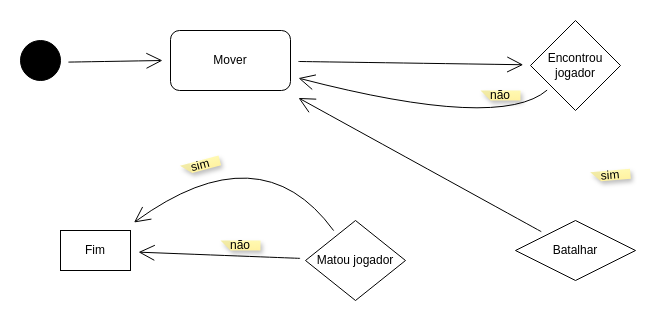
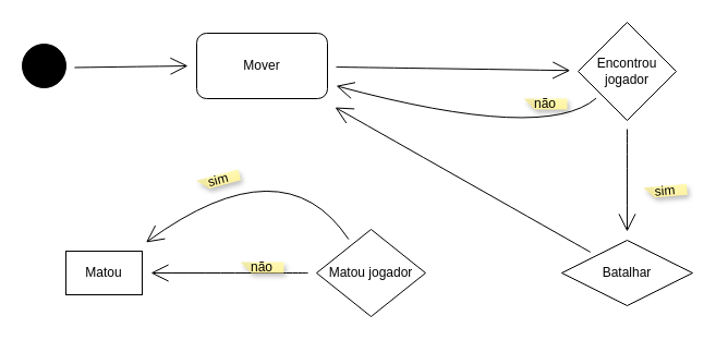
  <mxCell id="0" />
  <mxCell id="1" parent="0" />
  <mxCell id="2" style="edgeStyle=none;curved=1;rounded=0;orthogonalLoop=1;jettySize=auto;html=1;endArrow=open;startSize=14;endSize=14;sourcePerimeterSpacing=8;targetPerimeterSpacing=8;" parent="1" source="3" target="5" edge="1"><mxGeometry relative="1" as="geometry"><mxPoint x="112" y="60" as="targetPoint" /></mxGeometry></mxCell>
  <mxCell id="3" value="" style="ellipse;whiteSpace=wrap;html=1;fillColor=#000000;" parent="1" vertex="1"><mxGeometry x="20" y="40" width="40" height="40" as="geometry" /></mxCell>
  <mxCell id="4" value="" style="edgeStyle=none;curved=1;rounded=0;orthogonalLoop=1;jettySize=auto;html=1;endArrow=open;startSize=14;endSize=14;sourcePerimeterSpacing=8;targetPerimeterSpacing=8;" parent="1" source="5" target="14" edge="1"><mxGeometry relative="1" as="geometry" /></mxCell>
- <mxCell id="5" value="Mover" style="whiteSpace=wrap;html=1;rounded=1;" parent="1" vertex="1"><mxGeometry x="170" y="30" width="120" height="60" as="geometry" /></mxCell>
+ <mxCell id="5" value="Mover" style="whiteSpace=wrap;html=1;rounded=1;" parent="1" vertex="1"><mxGeometry x="180" y="30" width="120" height="60" as="geometry" /></mxCell>
  <mxCell id="6" style="edgeStyle=elbowEdgeStyle;rounded=0;orthogonalLoop=1;jettySize=auto;html=1;entryX=0;entryY=0.5;entryDx=0;entryDy=0;endArrow=open;startSize=14;endSize=14;sourcePerimeterSpacing=8;targetPerimeterSpacing=8;" parent="1" edge="1"><mxGeometry relative="1" as="geometry"><mxPoint x="232.118" y="170" as="sourcePoint" /><mxPoint x="232" y="170" as="targetPoint" /></mxGeometry></mxCell>
+ <mxCell id="7" style="edgeStyle=none;curved=1;rounded=0;orthogonalLoop=1;jettySize=auto;html=1;endArrow=open;startSize=14;endSize=14;sourcePerimeterSpacing=8;targetPerimeterSpacing=8;" parent="1" source="14" target="9" edge="1"><mxGeometry relative="1" as="geometry"><mxPoint x="638" y="60" as="sourcePoint" /></mxGeometry></mxCell>
  <mxCell id="8" style="edgeStyle=none;curved=1;rounded=0;orthogonalLoop=1;jettySize=auto;html=1;endArrow=open;startSize=14;endSize=14;sourcePerimeterSpacing=8;targetPerimeterSpacing=8;" parent="1" source="9" target="5" edge="1"><mxGeometry relative="1" as="geometry" /></mxCell>
  <mxCell id="9" value="Batalhar" style="rhombus;whiteSpace=wrap;html=1;" parent="1" vertex="1"><mxGeometry x="515" y="220" width="120" height="60" as="geometry" /></mxCell>
  <mxCell id="10" value="" style="edgeStyle=none;curved=1;rounded=0;orthogonalLoop=1;jettySize=auto;html=1;endArrow=open;startSize=14;endSize=14;sourcePerimeterSpacing=8;targetPerimeterSpacing=8;" parent="1" source="12" target="15" edge="1"><mxGeometry relative="1" as="geometry"><mxPoint x="130" y="90" as="targetPoint" /><Array as="points"><mxPoint x="260" y="130" /></Array></mxGeometry></mxCell>
  <mxCell id="11" style="edgeStyle=none;curved=1;rounded=0;orthogonalLoop=1;jettySize=auto;html=1;endArrow=open;startSize=14;endSize=14;sourcePerimeterSpacing=8;targetPerimeterSpacing=8;" parent="1" source="12" target="15" edge="1"><mxGeometry relative="1" as="geometry" /></mxCell>
- <mxCell id="12" value="Matou jogador" style="rhombus;whiteSpace=wrap;html=1;" parent="1" vertex="1"><mxGeometry x="305" y="220" width="100" height="80" as="geometry" /></mxCell>
+ <mxCell id="12" value="Matou jogador" style="rhombus;whiteSpace=wrap;html=1;" parent="1" vertex="1"><mxGeometry x="290" y="210" width="100" height="80" as="geometry" /></mxCell>
  <mxCell id="13" style="edgeStyle=none;curved=1;rounded=0;orthogonalLoop=1;jettySize=auto;html=1;endArrow=open;startSize=14;endSize=14;sourcePerimeterSpacing=8;targetPerimeterSpacing=8;" parent="1" source="14" target="5" edge="1"><mxGeometry relative="1" as="geometry"><mxPoint x="460" y="130" as="targetPoint" /><Array as="points"><mxPoint x="500" y="130" /></Array></mxGeometry></mxCell>
  <mxCell id="14" value="Encontrou jogador" style="rhombus;whiteSpace=wrap;html=1;" parent="1" vertex="1"><mxGeometry x="530" width="90" height="90" as="geometry" y="20" /></mxCell>
- <mxCell id="15" value="Fim" style="whiteSpace=wrap;html=1;" parent="1" vertex="1"><mxGeometry x="60" y="230" width="70" height="40" as="geometry" /></mxCell>
+ <mxCell id="15" value="Matou" style="whiteSpace=wrap;html=1;" parent="1" vertex="1"><mxGeometry x="60" y="230" width="70" height="40" as="geometry" /></mxCell>
  <mxCell id="16" value="sim" style="shape=note;whiteSpace=wrap;html=1;backgroundOutline=1;fontColor=#000000;darkOpacity=0.05;fillColor=#FFF9B2;strokeColor=none;fillStyle=solid;direction=west;gradientDirection=north;gradientColor=#FFF2A1;shadow=1;size=20;pointerEvents=1;rotation=-15;" parent="1" vertex="1"><mxGeometry x="180" y="160" width="40" height="10" as="geometry" /></mxCell>
  <mxCell id="17" value="não" style="shape=note;whiteSpace=wrap;html=1;backgroundOutline=1;fontColor=#000000;darkOpacity=0.05;fillColor=#FFF9B2;strokeColor=none;fillStyle=solid;direction=west;gradientDirection=north;gradientColor=#FFF2A1;shadow=1;size=20;pointerEvents=1;rotation=0;" parent="1" vertex="1"><mxGeometry x="220" y="240" width="40" height="10" as="geometry" /></mxCell>
  <mxCell id="18" value="sim" style="shape=note;whiteSpace=wrap;html=1;backgroundOutline=1;fontColor=#000000;darkOpacity=0.05;fillColor=#FFF9B2;strokeColor=none;fillStyle=solid;direction=west;gradientDirection=north;gradientColor=#FFF2A1;shadow=1;size=20;pointerEvents=1;rotation=-5;" parent="1" vertex="1"><mxGeometry x="590" y="170" width="40" height="10" as="geometry" /></mxCell>
  <mxCell id="19" value="não" style="shape=note;whiteSpace=wrap;html=1;backgroundOutline=1;fontColor=#000000;darkOpacity=0.05;fillColor=#FFF9B2;strokeColor=none;fillStyle=solid;direction=west;gradientDirection=north;gradientColor=#FFF2A1;shadow=1;size=20;pointerEvents=1;rotation=0;" parent="1" vertex="1"><mxGeometry x="480" y="90" width="40" height="10" as="geometry" /></mxCell>
